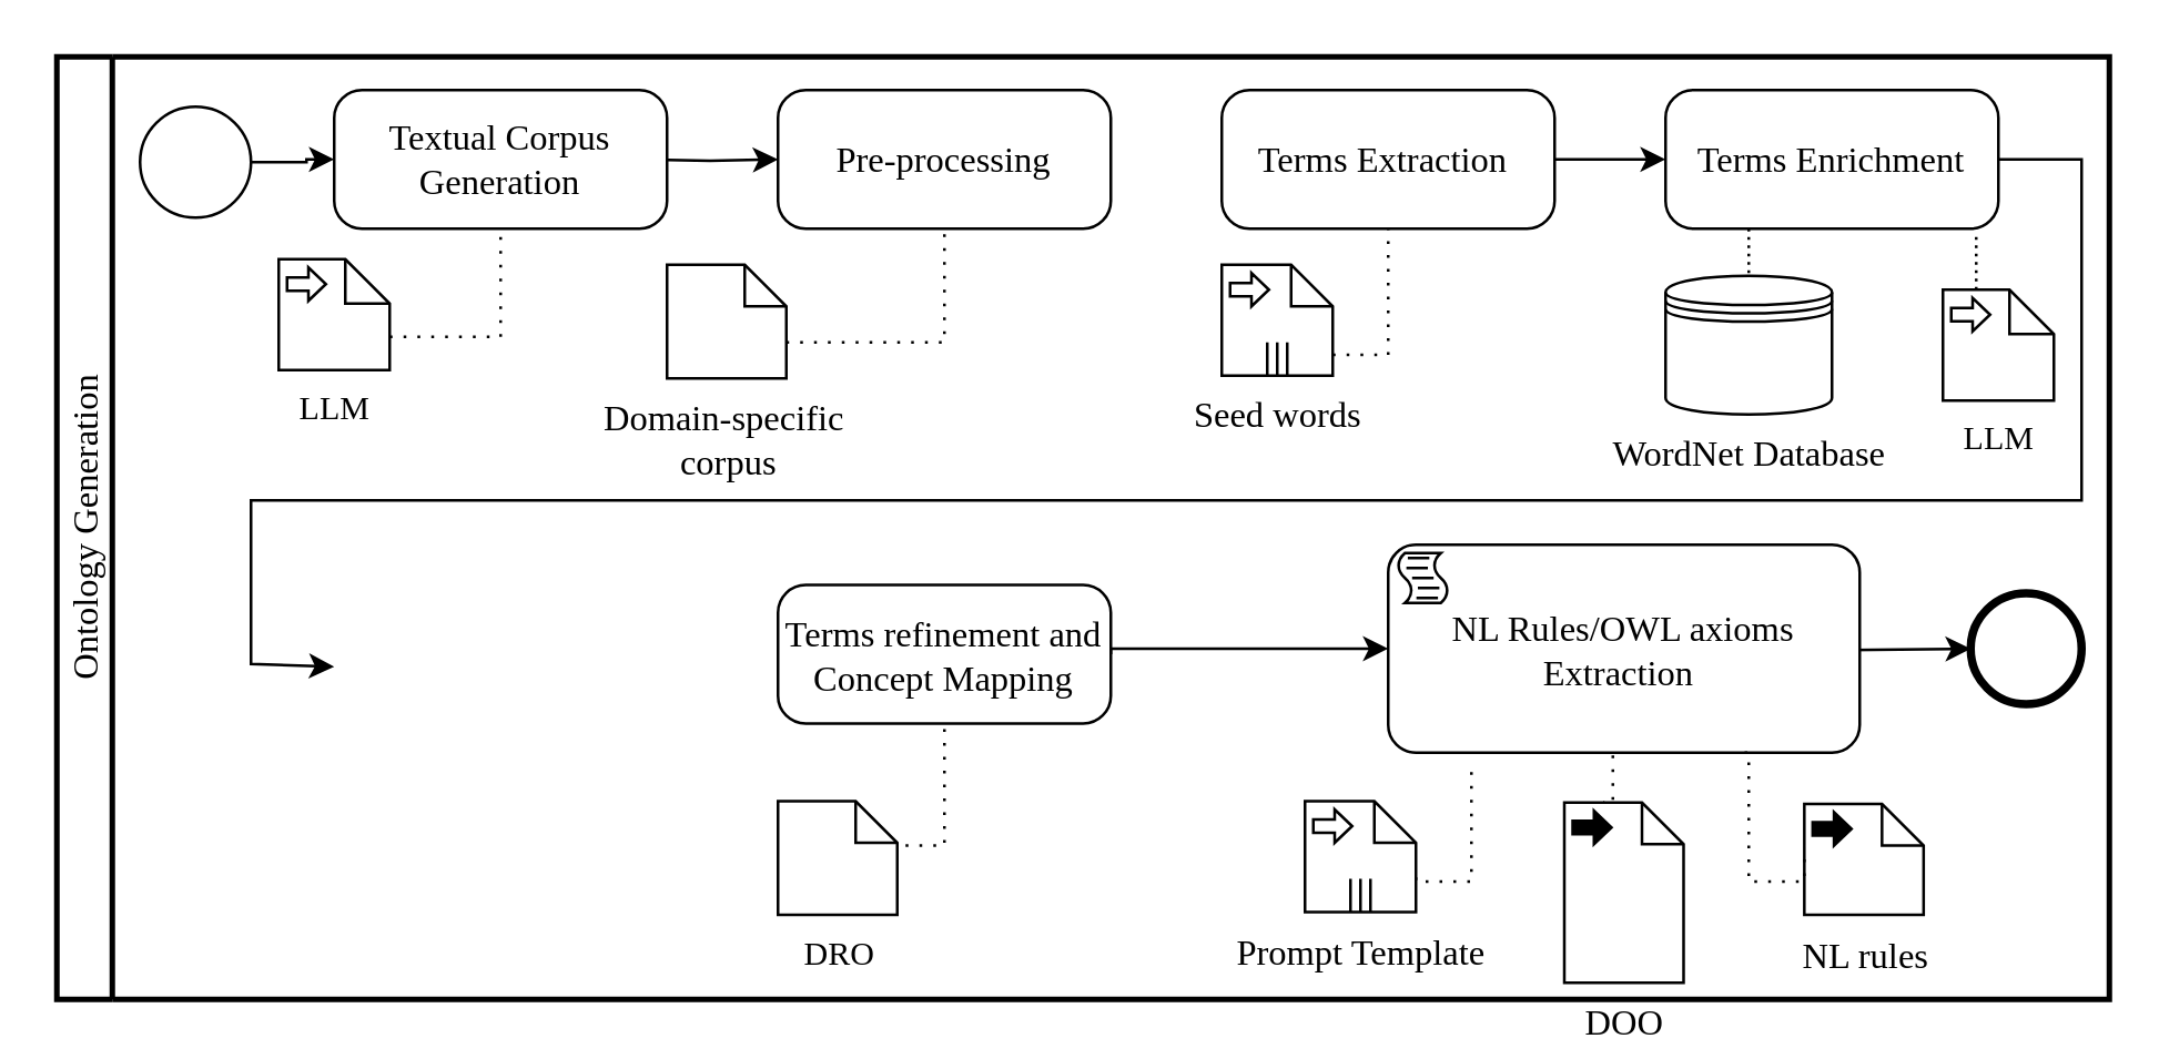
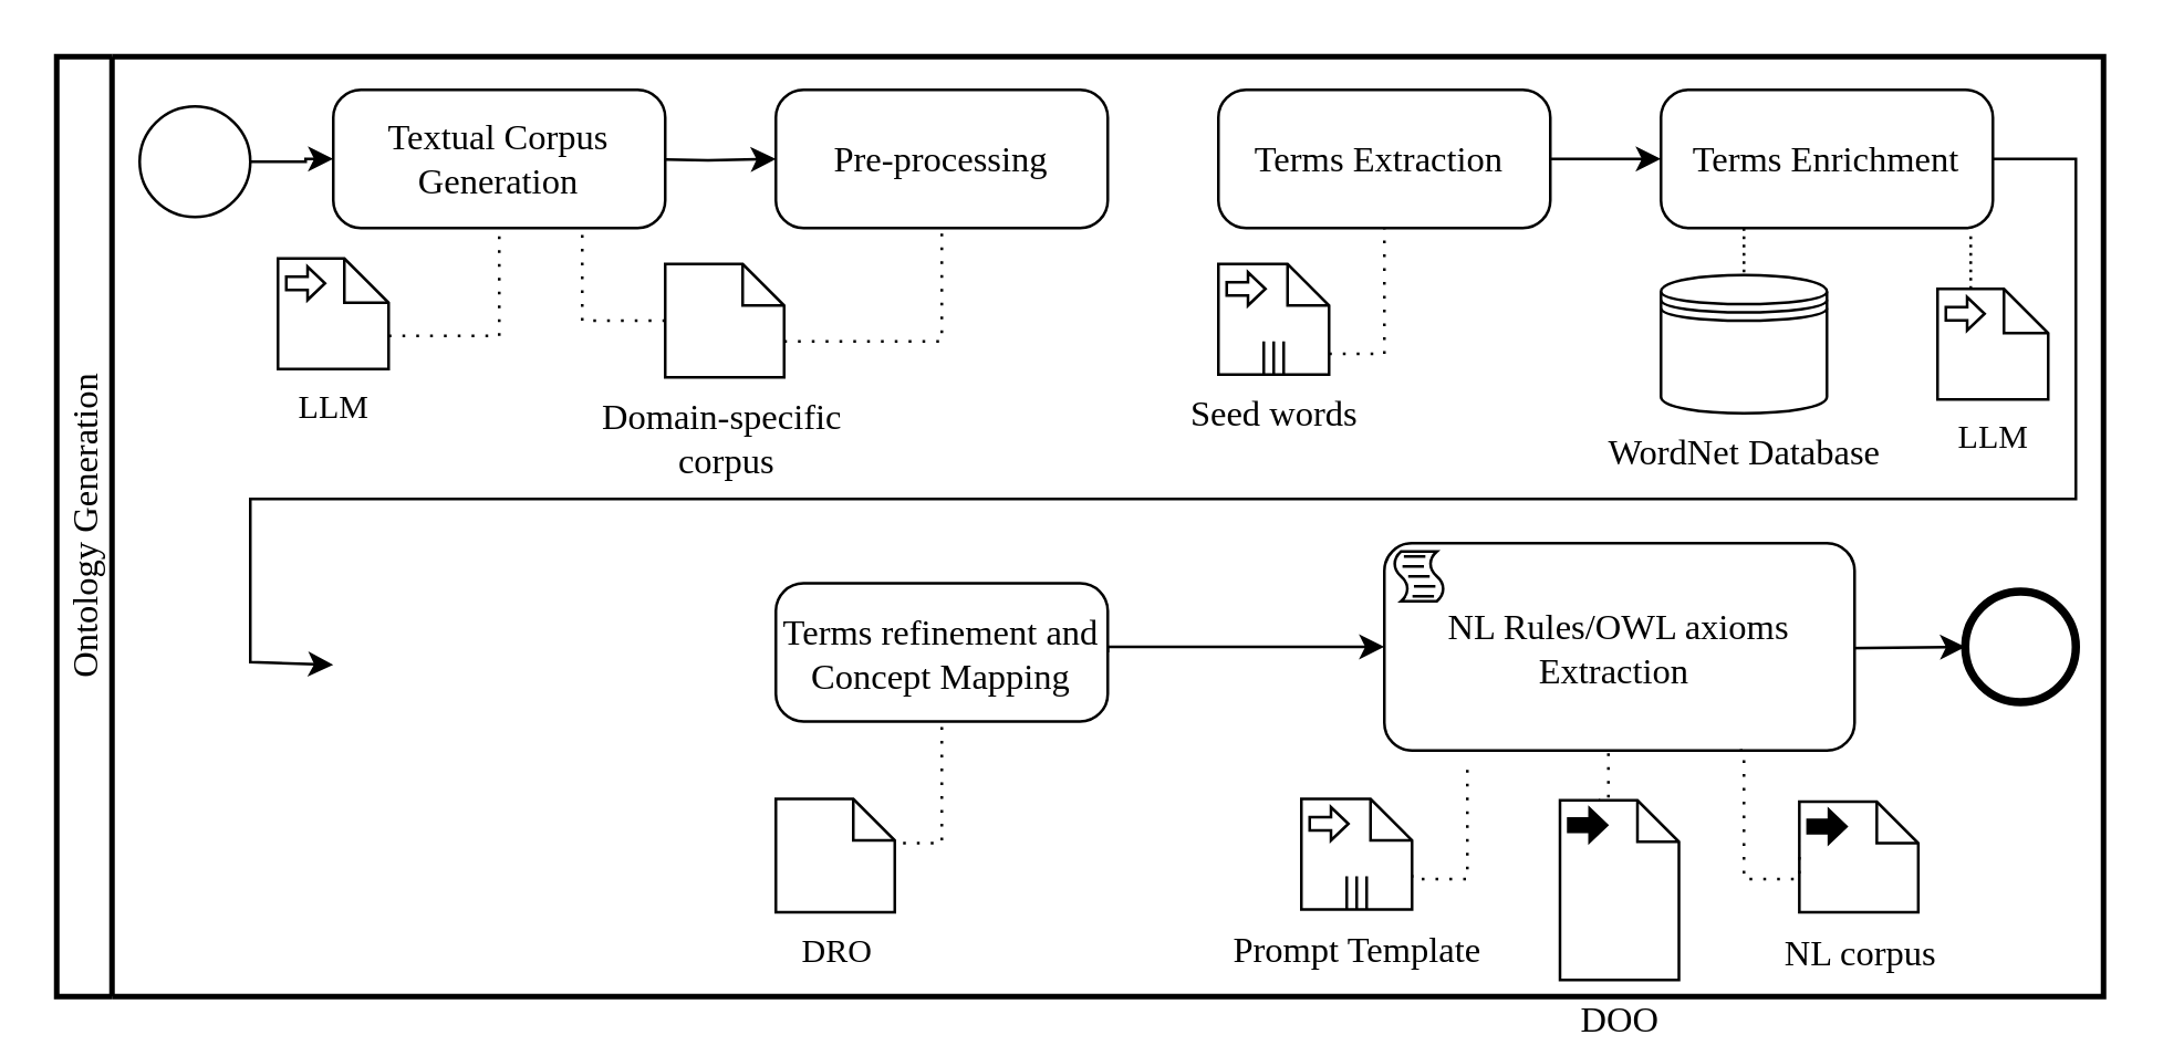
  <mxCell id="0" />
  <mxCell id="1" parent="0" />
  <mxCell id="2" value="Ontology Generation" style="swimlane;html=1;startSize=20;fontStyle=0;collapsible=0;horizontal=0;swimlaneLine=1;swimlaneFillColor=#ffffff;strokeWidth=2;whiteSpace=wrap;fontFamily=Garamond;fontSize=13;" parent="1" vertex="1"><mxGeometry x="20" y="20" width="740" height="340" as="geometry" /></mxCell>
  <mxCell id="3" style="edgeStyle=orthogonalEdgeStyle;rounded=0;orthogonalLoop=1;jettySize=auto;html=1;" edge="1" parent="2" source="4" target="19"><mxGeometry relative="1" as="geometry" /></mxCell>
  <mxCell id="4" value="" style="points=[[0.145,0.145,0],[0.5,0,0],[0.855,0.145,0],[1,0.5,0],[0.855,0.855,0],[0.5,1,0],[0.145,0.855,0],[0,0.5,0]];shape=mxgraph.bpmn.event;html=1;verticalLabelPosition=bottom;labelBackgroundColor=#ffffff;verticalAlign=top;align=center;perimeter=ellipsePerimeter;outlineConnect=0;aspect=fixed;outline=standard;symbol=general;fontFamily=Garamond;fontSize=13;" parent="2" vertex="1"><mxGeometry x="30" y="18" width="40" height="40" as="geometry" /></mxCell>
  <mxCell id="5" style="edgeStyle=orthogonalEdgeStyle;rounded=0;orthogonalLoop=1;jettySize=auto;html=1;fontFamily=Garamond;fontSize=13;exitX=1;exitY=0.5;exitDx=0;exitDy=0;exitPerimeter=0;" parent="2" source="15" edge="1"><mxGeometry relative="1" as="geometry"><mxPoint x="100" y="220" as="targetPoint" /><Array as="points"><mxPoint x="730" y="37" /><mxPoint x="730" y="160" /><mxPoint x="70" y="160" /><mxPoint x="70" y="219" /><mxPoint x="100" y="219" /></Array></mxGeometry></mxCell>
  <mxCell id="6" value="" style="points=[[0.145,0.145,0],[0.5,0,0],[0.855,0.145,0],[1,0.5,0],[0.855,0.855,0],[0.5,1,0],[0.145,0.855,0],[0,0.5,0]];shape=mxgraph.bpmn.event;html=1;verticalLabelPosition=bottom;labelBackgroundColor=#ffffff;verticalAlign=top;align=center;perimeter=ellipsePerimeter;outlineConnect=0;aspect=fixed;outline=end;symbol=terminate2;fontFamily=Garamond;fontSize=13;" parent="2" vertex="1"><mxGeometry x="690" y="193.5" width="40" height="40" as="geometry" /></mxCell>
  <mxCell id="7" value="Pre-processing" style="points=[[0.25,0,0],[0.5,0,0],[0.75,0,0],[1,0.25,0],[1,0.5,0],[1,0.75,0],[0.75,1,0],[0.5,1,0],[0.25,1,0],[0,0.75,0],[0,0.5,0],[0,0.25,0]];shape=mxgraph.bpmn.task;whiteSpace=wrap;rectStyle=rounded;size=10;html=1;container=1;expand=0;collapsible=0;taskMarker=abstract;fontFamily=Garamond;fontSize=13;" parent="2" vertex="1"><mxGeometry x="260" y="12" width="120" height="50" as="geometry" /></mxCell>
  <mxCell id="8" value="Terms Extraction&amp;nbsp;" style="points=[[0.25,0,0],[0.5,0,0],[0.75,0,0],[1,0.25,0],[1,0.5,0],[1,0.75,0],[0.75,1,0],[0.5,1,0],[0.25,1,0],[0,0.75,0],[0,0.5,0],[0,0.25,0]];shape=mxgraph.bpmn.task;whiteSpace=wrap;rectStyle=rounded;size=10;html=1;container=1;expand=0;collapsible=0;taskMarker=abstract;fontFamily=Garamond;fontSize=13;" parent="2" vertex="1"><mxGeometry x="420" y="12" width="120" height="50" as="geometry" /></mxCell>
  <mxCell id="9" style="edgeStyle=orthogonalEdgeStyle;rounded=0;orthogonalLoop=1;jettySize=auto;html=1;entryX=0;entryY=0.5;entryDx=0;entryDy=0;entryPerimeter=0;fontFamily=Garamond;fontSize=13;" parent="2" source="8" target="15" edge="1"><mxGeometry relative="1" as="geometry" /></mxCell>
  <mxCell id="10" value="Seed words" style="shape=mxgraph.bpmn.data;labelPosition=center;verticalLabelPosition=bottom;align=center;verticalAlign=top;size=15;html=1;bpmnTransferType=input;isCollection=1;fontFamily=Garamond;fontSize=13;" parent="2" vertex="1"><mxGeometry x="420" y="75" width="40" height="40" as="geometry" /></mxCell>
  <mxCell id="11" value="" style="edgeStyle=elbowEdgeStyle;fontSize=13;html=1;endFill=0;startFill=0;endSize=6;startSize=6;dashed=1;dashPattern=1 4;endArrow=none;startArrow=none;rounded=0;entryX=0.75;entryY=1;entryDx=0;entryDy=0;entryPerimeter=0;fontFamily=Garamond;exitX=0;exitY=0;exitDx=43.0;exitDy=28;exitPerimeter=0;" parent="2" edge="1" source="20"><mxGeometry width="160" relative="1" as="geometry"><mxPoint x="300" y="104" as="sourcePoint" /><mxPoint x="320" y="62" as="targetPoint" /><Array as="points"><mxPoint x="320" y="82" /></Array></mxGeometry></mxCell>
  <mxCell id="12" value="" style="edgeStyle=elbowEdgeStyle;fontSize=13;html=1;endFill=0;startFill=0;endSize=6;startSize=6;dashed=1;dashPattern=1 4;endArrow=none;startArrow=none;rounded=0;exitX=0;exitY=0;exitDx=40;exitDy=32.5;exitPerimeter=0;entryX=0.5;entryY=1;entryDx=0;entryDy=0;entryPerimeter=0;fontFamily=Garamond;" parent="2" source="10" target="8" edge="1"><mxGeometry width="160" relative="1" as="geometry"><mxPoint x="520" y="112" as="sourcePoint" /><mxPoint x="680" y="112" as="targetPoint" /><Array as="points"><mxPoint x="480" y="85" /></Array></mxGeometry></mxCell>
  <mxCell id="13" style="edgeStyle=orthogonalEdgeStyle;rounded=0;orthogonalLoop=1;jettySize=auto;html=1;entryX=0;entryY=0.5;entryDx=0;entryDy=0;entryPerimeter=0;fontFamily=Garamond;fontSize=13;" parent="2" target="7" edge="1"><mxGeometry relative="1" as="geometry"><mxPoint x="210" y="37" as="sourcePoint" /></mxGeometry></mxCell>
  <mxCell id="14" style="edgeStyle=orthogonalEdgeStyle;rounded=0;orthogonalLoop=1;jettySize=auto;html=1;exitX=0.25;exitY=1;exitDx=0;exitDy=0;exitPerimeter=0;entryX=0.5;entryY=0;entryDx=0;entryDy=0;endArrow=none;endFill=0;dashed=1;dashPattern=1 2;" parent="2" source="15" target="16" edge="1"><mxGeometry relative="1" as="geometry" /></mxCell>
  <mxCell id="15" value="Terms Enrichment" style="points=[[0.25,0,0],[0.5,0,0],[0.75,0,0],[1,0.25,0],[1,0.5,0],[1,0.75,0],[0.75,1,0],[0.5,1,0],[0.25,1,0],[0,0.75,0],[0,0.5,0],[0,0.25,0]];shape=mxgraph.bpmn.task;whiteSpace=wrap;rectStyle=rounded;size=10;html=1;container=1;expand=0;collapsible=0;taskMarker=abstract;fontFamily=Garamond;fontSize=13;" parent="2" vertex="1"><mxGeometry x="580" y="12" width="120" height="50" as="geometry" /></mxCell>
  <mxCell id="16" value="&lt;font style=&quot;font-size: 13px;&quot;&gt;WordNet Database&lt;/font&gt;" style="shape=datastore;html=1;labelPosition=center;verticalLabelPosition=bottom;align=center;verticalAlign=top;fontFamily=Garamond;fontSize=13;" parent="2" vertex="1"><mxGeometry x="580" y="79" width="60" height="50" as="geometry" /></mxCell>
  <mxCell id="17" value="&lt;font face=&quot;Garamond&quot;&gt;LLM&lt;/font&gt;" style="shape=mxgraph.bpmn.data;labelPosition=center;verticalLabelPosition=bottom;align=center;verticalAlign=top;size=16;html=1;bpmnTransferType=input;" vertex="1" parent="2"><mxGeometry x="680" y="84" width="40" height="40" as="geometry" /></mxCell>
  <mxCell id="18" style="edgeStyle=orthogonalEdgeStyle;rounded=0;orthogonalLoop=1;jettySize=auto;html=1;entryX=0;entryY=0;entryDx=12;entryDy=0;endArrow=none;endFill=0;dashed=1;dashPattern=1 2;entryPerimeter=0;" edge="1" parent="2" target="17"><mxGeometry relative="1" as="geometry"><mxPoint x="692" y="65" as="sourcePoint" /><mxPoint x="620" y="89" as="targetPoint" /></mxGeometry></mxCell>
  <mxCell id="19" value="Textual Corpus Generation" style="points=[[0.25,0,0],[0.5,0,0],[0.75,0,0],[1,0.25,0],[1,0.5,0],[1,0.75,0],[0.75,1,0],[0.5,1,0],[0.25,1,0],[0,0.75,0],[0,0.5,0],[0,0.25,0]];shape=mxgraph.bpmn.task;whiteSpace=wrap;rectStyle=rounded;size=10;html=1;container=1;expand=0;collapsible=0;taskMarker=abstract;fontFamily=Garamond;fontSize=13;" vertex="1" parent="2"><mxGeometry x="100" y="12" width="120" height="50" as="geometry" /></mxCell>
  <mxCell id="20" value="&lt;span style=&quot;font-family: Garamond; font-size: 13px;&quot;&gt;Domain-specific&amp;nbsp;&lt;/span&gt;&lt;div style=&quot;font-family: Garamond; font-size: 13px;&quot;&gt;corpus&lt;/div&gt;" style="shape=mxgraph.bpmn.data;labelPosition=center;verticalLabelPosition=bottom;align=center;verticalAlign=top;size=15;html=1;" vertex="1" parent="2"><mxGeometry x="220" y="75" width="43" height="41" as="geometry" /></mxCell>
  <mxCell id="21" value="&lt;font face=&quot;Garamond&quot;&gt;LLM&lt;/font&gt;" style="shape=mxgraph.bpmn.data;labelPosition=center;verticalLabelPosition=bottom;align=center;verticalAlign=top;size=16;html=1;bpmnTransferType=input;" vertex="1" parent="2"><mxGeometry x="80" y="73" width="40" height="40" as="geometry" /></mxCell>
+ <mxCell id="22" value="" style="edgeStyle=elbowEdgeStyle;fontSize=13;html=1;endFill=0;startFill=0;endSize=6;startSize=6;dashed=1;dashPattern=1 4;endArrow=none;startArrow=none;rounded=0;entryX=0.75;entryY=1;entryDx=0;entryDy=0;entryPerimeter=0;fontFamily=Garamond;exitX=0;exitY=0.5;exitDx=0;exitDy=0;exitPerimeter=0;" edge="1" parent="2" source="20" target="19"><mxGeometry width="160" relative="1" as="geometry"><mxPoint x="273" y="113" as="sourcePoint" /><mxPoint x="330" y="72" as="targetPoint" /><Array as="points"><mxPoint x="190" y="80" /></Array></mxGeometry></mxCell>
  <mxCell id="23" value="" style="edgeStyle=elbowEdgeStyle;fontSize=13;html=1;endFill=0;startFill=0;endSize=6;startSize=6;dashed=1;dashPattern=1 4;endArrow=none;startArrow=none;rounded=0;entryX=0.5;entryY=1;entryDx=0;entryDy=0;entryPerimeter=0;fontFamily=Garamond;exitX=0;exitY=0;exitDx=40;exitDy=28;exitPerimeter=0;" edge="1" parent="2" source="21" target="19"><mxGeometry width="160" relative="1" as="geometry"><mxPoint x="283" y="123" as="sourcePoint" /><mxPoint x="340" y="82" as="targetPoint" /><Array as="points"><mxPoint x="160" y="80" /></Array></mxGeometry></mxCell>
  <mxCell id="24" style="edgeStyle=orthogonalEdgeStyle;rounded=0;orthogonalLoop=1;jettySize=auto;html=1;exitX=1;exitY=0.5;exitDx=0;exitDy=0;exitPerimeter=0;entryX=0;entryY=0.5;entryDx=0;entryDy=0;entryPerimeter=0;fontFamily=Garamond;fontSize=13;" parent="1" source="25" edge="1"><mxGeometry relative="1" as="geometry"><mxPoint x="950" y="132.5" as="sourcePoint" /><Array as="points"><mxPoint x="400" y="233.5" /></Array><mxPoint x="500" y="233.5" as="targetPoint" /></mxGeometry></mxCell>
  <mxCell id="25" value="Terms refinement and Concept Mapping" style="points=[[0.25,0,0],[0.5,0,0],[0.75,0,0],[1,0.25,0],[1,0.5,0],[1,0.75,0],[0.75,1,0],[0.5,1,0],[0.25,1,0],[0,0.75,0],[0,0.5,0],[0,0.25,0]];shape=mxgraph.bpmn.task;whiteSpace=wrap;rectStyle=rounded;size=10;html=1;container=1;expand=0;collapsible=0;taskMarker=abstract;fontFamily=Garamond;fontSize=13;" parent="1" vertex="1"><mxGeometry x="280" y="210.5" width="120" height="50" as="geometry" /></mxCell>
  <mxCell id="26" value="" style="edgeStyle=elbowEdgeStyle;fontSize=13;html=1;endFill=0;startFill=0;endSize=6;startSize=6;dashed=1;dashPattern=1 4;endArrow=none;startArrow=none;rounded=0;entryX=0;entryY=0;entryDx=43;entryDy=15;entryPerimeter=0;fontFamily=Garamond;" parent="1" edge="1"><mxGeometry width="160" relative="1" as="geometry"><mxPoint x="340" y="262.5" as="sourcePoint" /><mxPoint x="323" y="304.5" as="targetPoint" /><Array as="points"><mxPoint x="340" y="292.5" /></Array></mxGeometry></mxCell>
  <mxCell id="27" value="DOO" style="shape=mxgraph.bpmn.data;labelPosition=center;verticalLabelPosition=bottom;align=center;verticalAlign=top;size=15;html=1;bpmnTransferType=output;fontFamily=Garamond;fontSize=13;" parent="1" vertex="1"><mxGeometry x="563.5" y="289" width="43" height="65" as="geometry" /></mxCell>
  <mxCell id="28" style="edgeStyle=orthogonalEdgeStyle;rounded=0;orthogonalLoop=1;jettySize=auto;html=1;exitX=1;exitY=0.5;exitDx=0;exitDy=0;exitPerimeter=0;entryX=0;entryY=0.5;entryDx=0;entryDy=0;entryPerimeter=0;fontFamily=Garamond;fontSize=13;" parent="1" target="6" edge="1"><mxGeometry relative="1" as="geometry"><mxPoint x="620" y="233.5" as="sourcePoint" /></mxGeometry></mxCell>
  <mxCell id="29" value="" style="edgeStyle=elbowEdgeStyle;fontSize=13;html=1;endFill=0;startFill=0;endSize=6;startSize=6;dashed=1;dashPattern=1 4;endArrow=none;startArrow=none;rounded=0;exitX=0.5;exitY=1;exitDx=0;exitDy=0;exitPerimeter=0;fontFamily=Garamond;entryX=0;entryY=0;entryDx=14;entryDy=0;entryPerimeter=0;" parent="1" source="30" target="27" edge="1"><mxGeometry width="160" relative="1" as="geometry"><mxPoint x="610" y="275.5" as="sourcePoint" /><mxPoint x="590" y="307.5" as="targetPoint" /><Array as="points" /></mxGeometry></mxCell>
  <mxCell id="30" value="NL Rules/OWL axioms Extraction&amp;nbsp;" style="points=[[0.25,0,0],[0.5,0,0],[0.75,0,0],[1,0.25,0],[1,0.5,0],[1,0.75,0],[0.75,1,0],[0.5,1,0],[0.25,1,0],[0,0.75,0],[0,0.5,0],[0,0.25,0]];shape=mxgraph.bpmn.task;whiteSpace=wrap;rectStyle=rounded;size=10;html=1;container=1;expand=0;collapsible=0;taskMarker=script;align=center;fontFamily=Garamond;fontSize=13;" parent="1" vertex="1"><mxGeometry x="500" y="196" width="170" height="75" as="geometry" /></mxCell>
  <mxCell id="31" value="Prompt Template" style="shape=mxgraph.bpmn.data;labelPosition=center;verticalLabelPosition=bottom;align=center;verticalAlign=top;size=15;html=1;bpmnTransferType=input;isCollection=1;fontFamily=Garamond;fontSize=13;" parent="1" vertex="1"><mxGeometry x="470" y="288.5" width="40" height="40" as="geometry" /></mxCell>
  <mxCell id="32" style="edgeStyle=orthogonalEdgeStyle;rounded=0;orthogonalLoop=1;jettySize=auto;html=1;exitX=0;exitY=0;exitDx=40;exitDy=27.5;exitPerimeter=0;endArrow=none;endFill=0;dashed=1;dashPattern=1 4;" parent="1" source="31" edge="1"><mxGeometry relative="1" as="geometry"><mxPoint x="530" y="275.5" as="targetPoint" /><Array as="points"><mxPoint x="530" y="317.5" /></Array></mxGeometry></mxCell>
  <mxCell id="33" value="&lt;font face=&quot;Garamond&quot;&gt;DRO&lt;/font&gt;" style="shape=mxgraph.bpmn.data;labelPosition=center;verticalLabelPosition=bottom;align=center;verticalAlign=top;size=15;html=1;" parent="1" vertex="1"><mxGeometry x="280" y="288.5" width="43" height="41" as="geometry" /></mxCell>
- <mxCell id="34" value="NL rules" style="shape=mxgraph.bpmn.data;labelPosition=center;verticalLabelPosition=bottom;align=center;verticalAlign=top;size=15;html=1;bpmnTransferType=output;fontFamily=Garamond;fontSize=13;" parent="1" vertex="1"><mxGeometry x="650.03" y="289.5" width="43" height="40" as="geometry" /></mxCell>
+ <mxCell id="34" value="NL corpus" style="shape=mxgraph.bpmn.data;labelPosition=center;verticalLabelPosition=bottom;align=center;verticalAlign=top;size=15;html=1;bpmnTransferType=output;fontFamily=Garamond;fontSize=13;" parent="1" vertex="1"><mxGeometry x="650.03" y="289.5" width="43" height="40" as="geometry" /></mxCell>
  <mxCell id="35" style="edgeStyle=orthogonalEdgeStyle;rounded=0;orthogonalLoop=1;jettySize=auto;html=1;exitX=0;exitY=0.5;exitDx=0;exitDy=0;exitPerimeter=0;endArrow=none;endFill=0;dashed=1;dashPattern=1 4;entryX=0.75;entryY=1;entryDx=0;entryDy=0;entryPerimeter=0;" parent="1" source="34" target="30" edge="1"><mxGeometry relative="1" as="geometry"><mxPoint x="667.53" y="271" as="targetPoint" /><Array as="points"><mxPoint x="650" y="317.5" /><mxPoint x="630" y="317.5" /><mxPoint x="630" y="271.5" /></Array><mxPoint x="560.03" y="326.5" as="sourcePoint" /></mxGeometry></mxCell>
